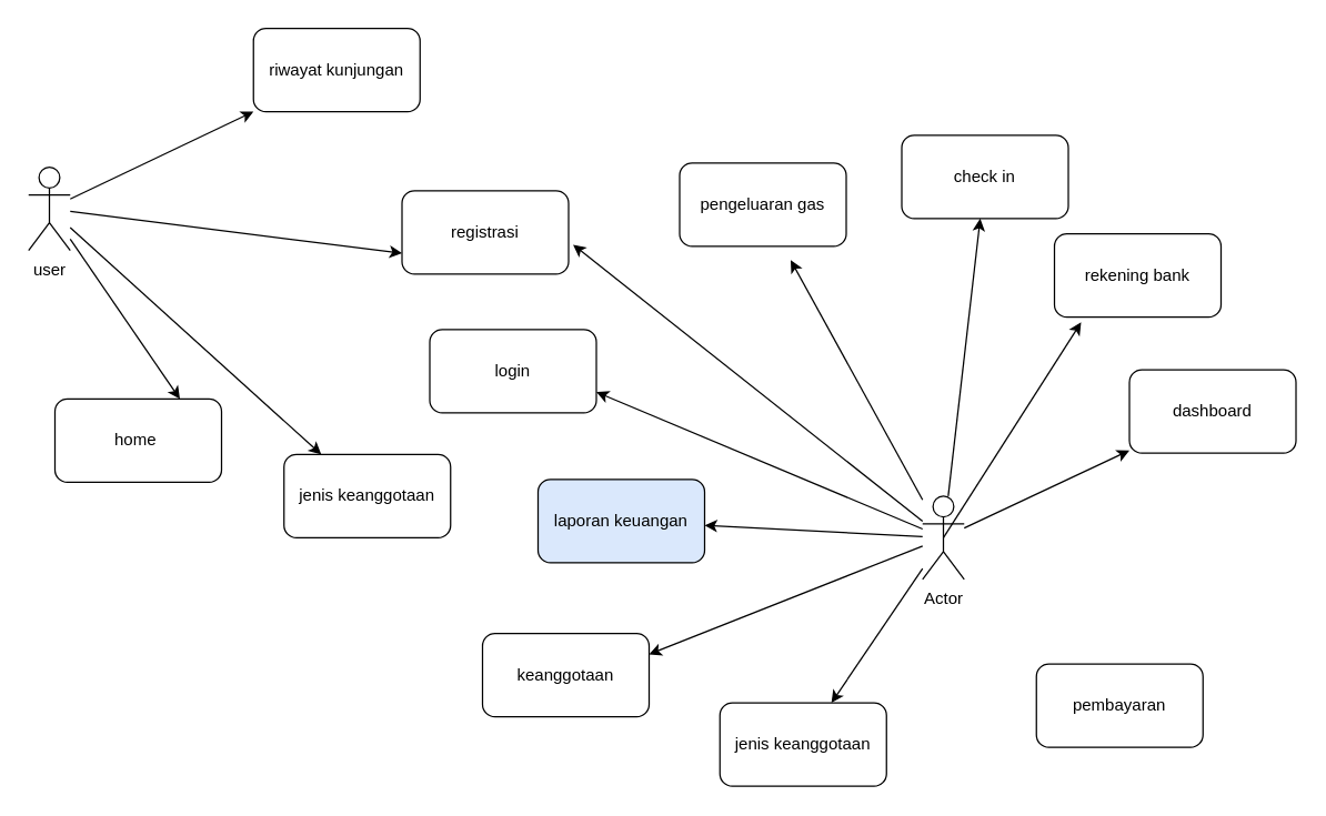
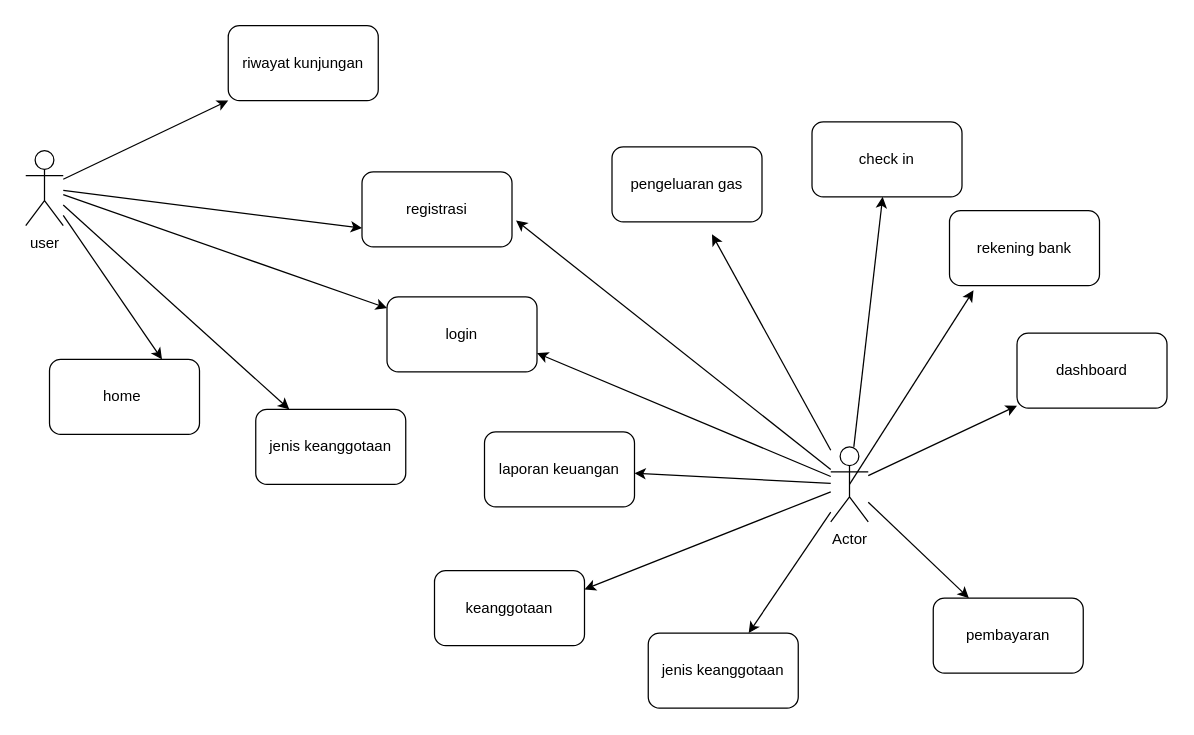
  <mxCell id="0" />
  <mxCell id="1" parent="0" />
  <mxCell id="2" style="edgeStyle=none;html=1;" edge="1" parent="1" source="12" target="24"><mxGeometry relative="1" as="geometry" /></mxCell>
  <mxCell id="3" style="edgeStyle=none;html=1;exitX=0.5;exitY=0.5;exitDx=0;exitDy=0;exitPerimeter=0;entryX=0.16;entryY=1.063;entryDx=0;entryDy=0;entryPerimeter=0;" edge="1" parent="1" source="12" target="27"><mxGeometry relative="1" as="geometry"><mxPoint x="709" y="307" as="targetPoint" /></mxGeometry></mxCell>
  <mxCell id="4" style="edgeStyle=none;html=1;entryX=1.027;entryY=0.647;entryDx=0;entryDy=0;entryPerimeter=0;" edge="1" parent="1" source="12" target="20"><mxGeometry relative="1" as="geometry" /></mxCell>
  <mxCell id="5" style="edgeStyle=none;html=1;entryX=1;entryY=0.75;entryDx=0;entryDy=0;" edge="1" parent="1" source="12" target="19"><mxGeometry relative="1" as="geometry" /></mxCell>
  <mxCell id="6" style="edgeStyle=none;html=1;" edge="1" parent="1" source="12" target="25"><mxGeometry relative="1" as="geometry" /></mxCell>
  <mxCell id="7" style="edgeStyle=none;html=1;" edge="1" parent="1" source="12"><mxGeometry relative="1" as="geometry"><mxPoint x="569" y="187" as="targetPoint" /></mxGeometry></mxCell>
  <mxCell id="8" style="edgeStyle=none;html=1;" edge="1" parent="1" source="12" target="28"><mxGeometry relative="1" as="geometry" /></mxCell>
  <mxCell id="9" style="edgeStyle=none;html=1;entryX=1;entryY=0.25;entryDx=0;entryDy=0;" edge="1" parent="1" source="12" target="30"><mxGeometry relative="1" as="geometry" /></mxCell>
+ <mxCell id="10" style="edgeStyle=none;html=1;" edge="1" parent="1" source="12" target="29"><mxGeometry relative="1" as="geometry" /></mxCell>
  <mxCell id="11" style="edgeStyle=none;html=1;" edge="1" parent="1" source="12" target="31"><mxGeometry relative="1" as="geometry" /></mxCell>
  <mxCell id="12" value="Actor" style="shape=umlActor;verticalLabelPosition=bottom;verticalAlign=top;html=1;outlineConnect=0;" vertex="1" parent="1"><mxGeometry x="664" y="357" width="30" height="60" as="geometry" /></mxCell>
  <mxCell id="13" style="edgeStyle=none;html=1;entryX=0;entryY=0.75;entryDx=0;entryDy=0;" edge="1" parent="1" source="18" target="20"><mxGeometry relative="1" as="geometry" /></mxCell>
+ <mxCell id="14" style="edgeStyle=none;html=1;" edge="1" parent="1" source="18" target="19"><mxGeometry relative="1" as="geometry" /></mxCell>
  <mxCell id="15" style="edgeStyle=none;html=1;" edge="1" parent="1" source="18" target="21"><mxGeometry relative="1" as="geometry" /></mxCell>
  <mxCell id="16" style="edgeStyle=none;html=1;entryX=0;entryY=1;entryDx=0;entryDy=0;" edge="1" parent="1" source="18" target="22"><mxGeometry relative="1" as="geometry"><mxPoint x="239" y="117" as="targetPoint" /></mxGeometry></mxCell>
  <mxCell id="17" style="edgeStyle=none;html=1;entryX=0.75;entryY=0;entryDx=0;entryDy=0;" edge="1" parent="1" source="18" target="23"><mxGeometry relative="1" as="geometry" /></mxCell>
  <mxCell id="18" value="user" style="shape=umlActor;verticalLabelPosition=bottom;verticalAlign=top;html=1;outlineConnect=0;" vertex="1" parent="1"><mxGeometry x="20" y="120" width="30" height="60" as="geometry" /></mxCell>
  <mxCell id="19" value="login" style="rounded=1;whiteSpace=wrap;html=1;" vertex="1" parent="1"><mxGeometry x="309" y="237" width="120" height="60" as="geometry" /></mxCell>
  <mxCell id="20" value="registrasi" style="rounded=1;whiteSpace=wrap;html=1;" vertex="1" parent="1"><mxGeometry x="289" y="137" width="120" height="60" as="geometry" /></mxCell>
  <mxCell id="21" value="jenis keanggotaan" style="rounded=1;whiteSpace=wrap;html=1;" vertex="1" parent="1"><mxGeometry x="204" y="327" width="120" height="60" as="geometry" /></mxCell>
  <mxCell id="22" value="riwayat kunjungan" style="rounded=1;whiteSpace=wrap;html=1;" vertex="1" parent="1"><mxGeometry x="182" y="20" width="120" height="60" as="geometry" /></mxCell>
  <mxCell id="23" value="home&amp;nbsp;" style="rounded=1;whiteSpace=wrap;html=1;" vertex="1" parent="1"><mxGeometry x="39" y="287" width="120" height="60" as="geometry" /></mxCell>
  <mxCell id="24" value="dashboard" style="rounded=1;whiteSpace=wrap;html=1;" vertex="1" parent="1"><mxGeometry x="813" y="266" width="120" height="60" as="geometry" /></mxCell>
  <mxCell id="25" value="check in" style="rounded=1;whiteSpace=wrap;html=1;" vertex="1" parent="1"><mxGeometry x="649" y="97" width="120" height="60" as="geometry" /></mxCell>
  <mxCell id="26" value="pengeluaran gas" style="rounded=1;whiteSpace=wrap;html=1;" vertex="1" parent="1"><mxGeometry x="489" y="117" width="120" height="60" as="geometry" /></mxCell>
  <mxCell id="27" value="rekening bank" style="rounded=1;whiteSpace=wrap;html=1;" vertex="1" parent="1"><mxGeometry x="759" y="168" width="120" height="60" as="geometry" /></mxCell>
- <mxCell id="28" value="laporan keuangan" style="rounded=1;whiteSpace=wrap;html=1;fillColor=#dae8fc;" vertex="1" parent="1"><mxGeometry x="387" y="345" width="120" height="60" as="geometry" /></mxCell>
+ <mxCell id="28" value="laporan keuangan" style="rounded=1;whiteSpace=wrap;html=1;" vertex="1" parent="1"><mxGeometry x="387" y="345" width="120" height="60" as="geometry" /></mxCell>
  <mxCell id="29" value="pembayaran" style="rounded=1;whiteSpace=wrap;html=1;" vertex="1" parent="1"><mxGeometry x="746" y="478" width="120" height="60" as="geometry" /></mxCell>
  <mxCell id="30" value="keanggotaan" style="rounded=1;whiteSpace=wrap;html=1;" vertex="1" parent="1"><mxGeometry x="347" y="456" width="120" height="60" as="geometry" /></mxCell>
  <mxCell id="31" value="jenis keanggotaan" style="rounded=1;whiteSpace=wrap;html=1;" vertex="1" parent="1"><mxGeometry x="518" y="506" width="120" height="60" as="geometry" /></mxCell>
